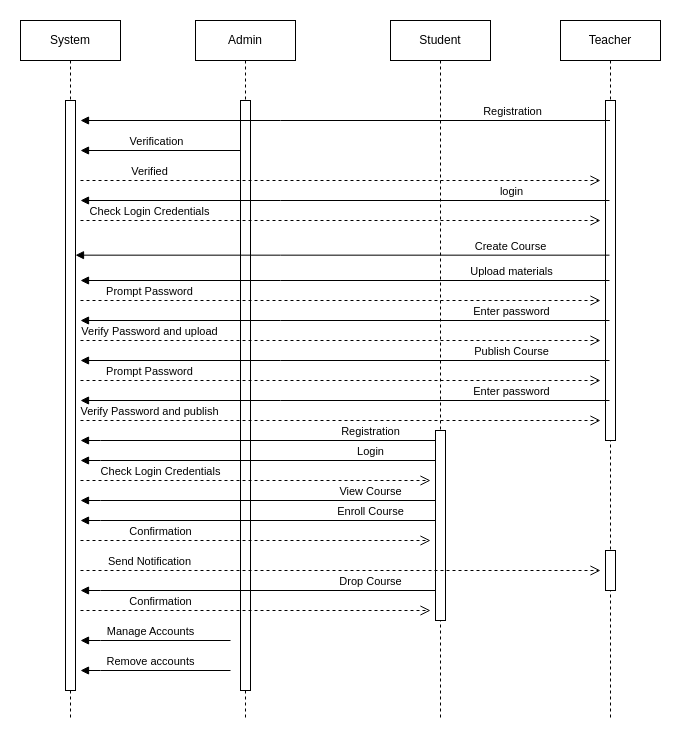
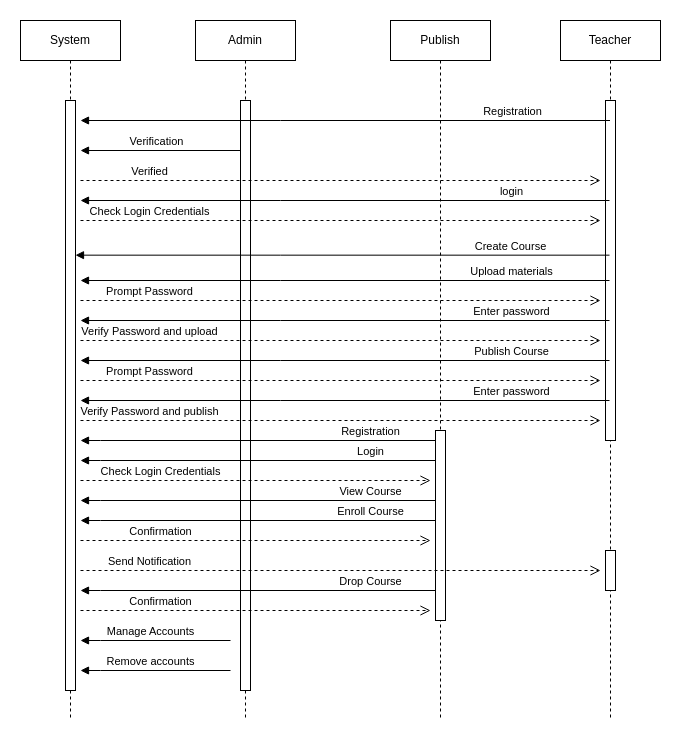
  <mxCell id="0" />
  <mxCell id="1" parent="0" />
  <mxCell id="2" value="System" style="shape=umlLifeline;perimeter=lifelinePerimeter;whiteSpace=wrap;html=1;container=0;dropTarget=0;collapsible=0;recursiveResize=0;outlineConnect=0;portConstraint=eastwest;newEdgeStyle={&quot;edgeStyle&quot;:&quot;elbowEdgeStyle&quot;,&quot;elbow&quot;:&quot;vertical&quot;,&quot;curved&quot;:0,&quot;rounded&quot;:0};" parent="1" vertex="1"><mxGeometry x="20" y="20" width="100" height="700" as="geometry" /></mxCell>
  <mxCell id="3" value="" style="html=1;points=[];perimeter=orthogonalPerimeter;outlineConnect=0;targetShapes=umlLifeline;portConstraint=eastwest;newEdgeStyle={&quot;edgeStyle&quot;:&quot;elbowEdgeStyle&quot;,&quot;elbow&quot;:&quot;vertical&quot;,&quot;curved&quot;:0,&quot;rounded&quot;:0};" parent="2" vertex="1"><mxGeometry x="45" y="80" width="10" height="590" as="geometry" /></mxCell>
  <mxCell id="4" value="Admin" style="shape=umlLifeline;perimeter=lifelinePerimeter;whiteSpace=wrap;html=1;container=0;dropTarget=0;collapsible=0;recursiveResize=0;outlineConnect=0;portConstraint=eastwest;newEdgeStyle={&quot;edgeStyle&quot;:&quot;elbowEdgeStyle&quot;,&quot;elbow&quot;:&quot;vertical&quot;,&quot;curved&quot;:0,&quot;rounded&quot;:0};" parent="1" vertex="1"><mxGeometry x="195" y="20" width="100" height="700" as="geometry" /></mxCell>
  <mxCell id="5" value="" style="html=1;points=[];perimeter=orthogonalPerimeter;outlineConnect=0;targetShapes=umlLifeline;portConstraint=eastwest;newEdgeStyle={&quot;edgeStyle&quot;:&quot;elbowEdgeStyle&quot;,&quot;elbow&quot;:&quot;vertical&quot;,&quot;curved&quot;:0,&quot;rounded&quot;:0};" parent="4" vertex="1"><mxGeometry x="45" y="80" width="10" height="590" as="geometry" /></mxCell>
  <mxCell id="6" value="Verified" style="html=1;verticalAlign=bottom;endArrow=open;dashed=1;endSize=8;edgeStyle=elbowEdgeStyle;elbow=vertical;curved=0;rounded=0;" parent="1" edge="1"><mxGeometry x="-0.736" relative="1" as="geometry"><mxPoint x="600" y="180" as="targetPoint" /><Array as="points"><mxPoint x="150" y="180" /><mxPoint x="100" y="210" /><mxPoint x="120" y="210" /><mxPoint x="155" y="210" /></Array><mxPoint x="80" y="180" as="sourcePoint" /><mxPoint as="offset" /></mxGeometry></mxCell>
- <mxCell id="7" value="Student" style="shape=umlLifeline;perimeter=lifelinePerimeter;whiteSpace=wrap;html=1;container=0;dropTarget=0;collapsible=0;recursiveResize=0;outlineConnect=0;portConstraint=eastwest;newEdgeStyle={&quot;edgeStyle&quot;:&quot;elbowEdgeStyle&quot;,&quot;elbow&quot;:&quot;vertical&quot;,&quot;curved&quot;:0,&quot;rounded&quot;:0};" vertex="1" parent="1"><mxGeometry x="390" y="20" width="100" height="700" as="geometry" /></mxCell>
+ <mxCell id="7" value="Publish" style="shape=umlLifeline;perimeter=lifelinePerimeter;whiteSpace=wrap;html=1;container=0;dropTarget=0;collapsible=0;recursiveResize=0;outlineConnect=0;portConstraint=eastwest;newEdgeStyle={&quot;edgeStyle&quot;:&quot;elbowEdgeStyle&quot;,&quot;elbow&quot;:&quot;vertical&quot;,&quot;curved&quot;:0,&quot;rounded&quot;:0};" vertex="1" parent="1"><mxGeometry x="390" y="20" width="100" height="700" as="geometry" /></mxCell>
  <mxCell id="8" value="" style="html=1;points=[];perimeter=orthogonalPerimeter;outlineConnect=0;targetShapes=umlLifeline;portConstraint=eastwest;newEdgeStyle={&quot;edgeStyle&quot;:&quot;elbowEdgeStyle&quot;,&quot;elbow&quot;:&quot;vertical&quot;,&quot;curved&quot;:0,&quot;rounded&quot;:0};" vertex="1" parent="7"><mxGeometry x="45" y="410" width="10" height="190" as="geometry" /></mxCell>
  <mxCell id="9" value="Teacher" style="shape=umlLifeline;perimeter=lifelinePerimeter;whiteSpace=wrap;html=1;container=0;dropTarget=0;collapsible=0;recursiveResize=0;outlineConnect=0;portConstraint=eastwest;newEdgeStyle={&quot;edgeStyle&quot;:&quot;elbowEdgeStyle&quot;,&quot;elbow&quot;:&quot;vertical&quot;,&quot;curved&quot;:0,&quot;rounded&quot;:0};" vertex="1" parent="1"><mxGeometry x="560" y="20" width="100" height="700" as="geometry" /></mxCell>
  <mxCell id="10" value="" style="html=1;points=[];perimeter=orthogonalPerimeter;outlineConnect=0;targetShapes=umlLifeline;portConstraint=eastwest;newEdgeStyle={&quot;edgeStyle&quot;:&quot;elbowEdgeStyle&quot;,&quot;elbow&quot;:&quot;vertical&quot;,&quot;curved&quot;:0,&quot;rounded&quot;:0};" vertex="1" parent="9"><mxGeometry x="45" y="80" width="10" height="340" as="geometry" /></mxCell>
  <mxCell id="11" value="" style="html=1;points=[];perimeter=orthogonalPerimeter;outlineConnect=0;targetShapes=umlLifeline;portConstraint=eastwest;newEdgeStyle={&quot;edgeStyle&quot;:&quot;elbowEdgeStyle&quot;,&quot;elbow&quot;:&quot;vertical&quot;,&quot;curved&quot;:0,&quot;rounded&quot;:0};" vertex="1" parent="9"><mxGeometry x="45" y="530" width="10" height="40" as="geometry" /></mxCell>
  <mxCell id="12" value="Registration" style="html=1;verticalAlign=bottom;endArrow=block;edgeStyle=elbowEdgeStyle;elbow=vertical;curved=0;rounded=0;" edge="1" parent="1" source="9"><mxGeometry x="-0.631" relative="1" as="geometry"><mxPoint x="550" y="160" as="sourcePoint" /><Array as="points"><mxPoint x="280" y="120" /><mxPoint x="165" y="160" /></Array><mxPoint x="80" y="120" as="targetPoint" /><mxPoint as="offset" /></mxGeometry></mxCell>
  <mxCell id="13" value="Verification" style="html=1;verticalAlign=bottom;endArrow=block;edgeStyle=elbowEdgeStyle;elbow=vertical;curved=0;rounded=0;" edge="1" parent="1"><mxGeometry x="0.238" relative="1" as="geometry"><mxPoint x="200" y="150" as="sourcePoint" /><Array as="points"><mxPoint x="240" y="150" /><mxPoint x="165" y="190" /></Array><mxPoint x="80" y="150" as="targetPoint" /><mxPoint as="offset" /></mxGeometry></mxCell>
  <mxCell id="14" value="login" style="html=1;verticalAlign=bottom;endArrow=block;edgeStyle=elbowEdgeStyle;elbow=vertical;curved=0;rounded=0;" edge="1" parent="1"><mxGeometry x="-0.631" relative="1" as="geometry"><mxPoint x="609" y="200" as="sourcePoint" /><Array as="points"><mxPoint x="280" y="200" /><mxPoint x="165" y="240" /></Array><mxPoint x="80" y="200" as="targetPoint" /><mxPoint as="offset" /></mxGeometry></mxCell>
  <mxCell id="15" value="Check Login Credentials" style="html=1;verticalAlign=bottom;endArrow=open;dashed=1;endSize=8;edgeStyle=elbowEdgeStyle;elbow=vertical;curved=0;rounded=0;" edge="1" parent="1"><mxGeometry x="-0.736" relative="1" as="geometry"><mxPoint x="600" y="220" as="targetPoint" /><Array as="points"><mxPoint x="150" y="220" /><mxPoint x="100" y="250" /><mxPoint x="120" y="250" /><mxPoint x="155" y="250" /></Array><mxPoint x="80" y="220" as="sourcePoint" /><mxPoint as="offset" /></mxGeometry></mxCell>
  <mxCell id="16" value="Create Course" style="html=1;verticalAlign=bottom;endArrow=block;edgeStyle=elbowEdgeStyle;elbow=vertical;curved=0;rounded=0;" edge="1" parent="1" target="3"><mxGeometry x="-0.631" relative="1" as="geometry"><mxPoint x="609" y="254.66" as="sourcePoint" /><Array as="points"><mxPoint x="280" y="254.66" /><mxPoint x="165" y="294.66" /></Array><mxPoint x="70" y="254.66" as="targetPoint" /><mxPoint as="offset" /></mxGeometry></mxCell>
  <mxCell id="17" value="Upload materials" style="html=1;verticalAlign=bottom;endArrow=block;edgeStyle=elbowEdgeStyle;elbow=vertical;curved=0;rounded=0;" edge="1" parent="1"><mxGeometry x="-0.631" relative="1" as="geometry"><mxPoint x="609" y="280" as="sourcePoint" /><Array as="points"><mxPoint x="280" y="280" /><mxPoint x="165" y="320" /></Array><mxPoint x="80" y="280" as="targetPoint" /><mxPoint as="offset" /></mxGeometry></mxCell>
  <mxCell id="18" value="Prompt Password" style="html=1;verticalAlign=bottom;endArrow=open;dashed=1;endSize=8;edgeStyle=elbowEdgeStyle;elbow=vertical;curved=0;rounded=0;" edge="1" parent="1"><mxGeometry x="-0.736" relative="1" as="geometry"><mxPoint x="600" y="300" as="targetPoint" /><Array as="points"><mxPoint x="150" y="300" /><mxPoint x="100" y="330" /><mxPoint x="120" y="330" /><mxPoint x="155" y="330" /></Array><mxPoint x="80" y="300" as="sourcePoint" /><mxPoint as="offset" /></mxGeometry></mxCell>
  <mxCell id="19" value="Enter password" style="html=1;verticalAlign=bottom;endArrow=block;edgeStyle=elbowEdgeStyle;elbow=vertical;curved=0;rounded=0;" edge="1" parent="1"><mxGeometry x="-0.631" relative="1" as="geometry"><mxPoint x="609" y="320" as="sourcePoint" /><Array as="points"><mxPoint x="280" y="320" /><mxPoint x="165" y="360" /></Array><mxPoint x="80" y="320" as="targetPoint" /><mxPoint as="offset" /></mxGeometry></mxCell>
  <mxCell id="20" value="Verify Password and upload" style="html=1;verticalAlign=bottom;endArrow=open;dashed=1;endSize=8;edgeStyle=elbowEdgeStyle;elbow=vertical;curved=0;rounded=0;" edge="1" parent="1"><mxGeometry x="-0.736" relative="1" as="geometry"><mxPoint x="600" y="340" as="targetPoint" /><Array as="points"><mxPoint x="150" y="340" /><mxPoint x="100" y="370" /><mxPoint x="120" y="370" /><mxPoint x="155" y="370" /></Array><mxPoint x="80" y="340" as="sourcePoint" /><mxPoint as="offset" /></mxGeometry></mxCell>
  <mxCell id="21" value="Publish Course" style="html=1;verticalAlign=bottom;endArrow=block;edgeStyle=elbowEdgeStyle;elbow=vertical;curved=0;rounded=0;" edge="1" parent="1"><mxGeometry x="-0.631" relative="1" as="geometry"><mxPoint x="609" y="360" as="sourcePoint" /><Array as="points"><mxPoint x="280" y="360" /><mxPoint x="165" y="400" /></Array><mxPoint x="80" y="360" as="targetPoint" /><mxPoint as="offset" /></mxGeometry></mxCell>
  <mxCell id="22" value="Prompt Password" style="html=1;verticalAlign=bottom;endArrow=open;dashed=1;endSize=8;edgeStyle=elbowEdgeStyle;elbow=vertical;curved=0;rounded=0;" edge="1" parent="1"><mxGeometry x="-0.736" relative="1" as="geometry"><mxPoint x="600" y="380" as="targetPoint" /><Array as="points"><mxPoint x="150" y="380" /><mxPoint x="100" y="410" /><mxPoint x="120" y="410" /><mxPoint x="155" y="410" /></Array><mxPoint x="80" y="380" as="sourcePoint" /><mxPoint as="offset" /></mxGeometry></mxCell>
  <mxCell id="23" value="Enter password" style="html=1;verticalAlign=bottom;endArrow=block;edgeStyle=elbowEdgeStyle;elbow=vertical;curved=0;rounded=0;" edge="1" parent="1"><mxGeometry x="-0.631" relative="1" as="geometry"><mxPoint x="609" y="400" as="sourcePoint" /><Array as="points"><mxPoint x="280" y="400" /><mxPoint x="165" y="440" /></Array><mxPoint x="80" y="400" as="targetPoint" /><mxPoint as="offset" /></mxGeometry></mxCell>
  <mxCell id="24" value="Verify Password and publish" style="html=1;verticalAlign=bottom;endArrow=open;dashed=1;endSize=8;edgeStyle=elbowEdgeStyle;elbow=vertical;curved=0;rounded=0;" edge="1" parent="1"><mxGeometry x="-0.736" relative="1" as="geometry"><mxPoint x="600" y="420" as="targetPoint" /><Array as="points"><mxPoint x="150" y="420" /><mxPoint x="100" y="450" /><mxPoint x="120" y="450" /><mxPoint x="155" y="450" /></Array><mxPoint x="80" y="420" as="sourcePoint" /><mxPoint as="offset" /></mxGeometry></mxCell>
  <mxCell id="25" value="Registration" style="html=1;verticalAlign=bottom;endArrow=block;edgeStyle=elbowEdgeStyle;elbow=vertical;curved=0;rounded=0;" edge="1" parent="1" source="8"><mxGeometry x="-0.631" relative="1" as="geometry"><mxPoint x="609" y="440" as="sourcePoint" /><Array as="points"><mxPoint x="100" y="440" /><mxPoint x="280" y="440" /><mxPoint x="165" y="480" /></Array><mxPoint x="80" y="440" as="targetPoint" /><mxPoint as="offset" /></mxGeometry></mxCell>
  <mxCell id="26" value="Login" style="html=1;verticalAlign=bottom;endArrow=block;edgeStyle=elbowEdgeStyle;elbow=vertical;curved=0;rounded=0;" edge="1" parent="1"><mxGeometry x="-0.631" relative="1" as="geometry"><mxPoint x="435" y="460" as="sourcePoint" /><Array as="points"><mxPoint x="100" y="460" /><mxPoint x="280" y="460" /><mxPoint x="165" y="500" /></Array><mxPoint x="80" y="460" as="targetPoint" /><mxPoint as="offset" /></mxGeometry></mxCell>
  <mxCell id="27" value="View Course" style="html=1;verticalAlign=bottom;endArrow=block;edgeStyle=elbowEdgeStyle;elbow=vertical;curved=0;rounded=0;" edge="1" parent="1"><mxGeometry x="-0.631" relative="1" as="geometry"><mxPoint x="435" y="500" as="sourcePoint" /><Array as="points"><mxPoint x="100" y="500" /><mxPoint x="280" y="500" /><mxPoint x="165" y="540" /></Array><mxPoint x="80" y="500" as="targetPoint" /><mxPoint as="offset" /></mxGeometry></mxCell>
  <mxCell id="28" value="Enroll Course" style="html=1;verticalAlign=bottom;endArrow=block;edgeStyle=elbowEdgeStyle;elbow=vertical;curved=0;rounded=0;" edge="1" parent="1"><mxGeometry x="-0.631" relative="1" as="geometry"><mxPoint x="435" y="520" as="sourcePoint" /><Array as="points"><mxPoint x="100" y="520" /><mxPoint x="280" y="520" /><mxPoint x="165" y="560" /></Array><mxPoint x="80" y="520" as="targetPoint" /><mxPoint as="offset" /></mxGeometry></mxCell>
  <mxCell id="29" value="Send Notification" style="html=1;verticalAlign=bottom;endArrow=open;dashed=1;endSize=8;edgeStyle=elbowEdgeStyle;elbow=vertical;curved=0;rounded=0;" edge="1" parent="1"><mxGeometry x="-0.736" relative="1" as="geometry"><mxPoint x="600" y="570" as="targetPoint" /><Array as="points"><mxPoint x="150" y="570" /><mxPoint x="100" y="600" /><mxPoint x="120" y="600" /><mxPoint x="155" y="600" /></Array><mxPoint x="80" y="570" as="sourcePoint" /><mxPoint as="offset" /></mxGeometry></mxCell>
  <mxCell id="30" value="Drop Course" style="html=1;verticalAlign=bottom;endArrow=block;edgeStyle=elbowEdgeStyle;elbow=vertical;curved=0;rounded=0;" edge="1" parent="1"><mxGeometry x="-0.631" relative="1" as="geometry"><mxPoint x="435" y="590" as="sourcePoint" /><Array as="points"><mxPoint x="100" y="590" /><mxPoint x="280" y="590" /><mxPoint x="165" y="630" /></Array><mxPoint x="80" y="590" as="targetPoint" /><mxPoint as="offset" /></mxGeometry></mxCell>
  <mxCell id="31" value="Manage Accounts" style="html=1;verticalAlign=bottom;endArrow=block;edgeStyle=elbowEdgeStyle;elbow=vertical;curved=0;rounded=0;" edge="1" parent="1"><mxGeometry x="0.067" relative="1" as="geometry"><mxPoint x="230" y="640" as="sourcePoint" /><Array as="points"><mxPoint x="100" y="640" /><mxPoint x="280" y="640" /><mxPoint x="165" y="680" /></Array><mxPoint x="80" y="640" as="targetPoint" /><mxPoint as="offset" /></mxGeometry></mxCell>
  <mxCell id="32" value="Remove accounts" style="html=1;verticalAlign=bottom;endArrow=block;edgeStyle=elbowEdgeStyle;elbow=vertical;curved=0;rounded=0;" edge="1" parent="1"><mxGeometry x="0.067" relative="1" as="geometry"><mxPoint x="230" y="670" as="sourcePoint" /><Array as="points"><mxPoint x="100" y="670" /><mxPoint x="280" y="670" /><mxPoint x="165" y="710" /></Array><mxPoint x="80" y="670" as="targetPoint" /><mxPoint as="offset" /></mxGeometry></mxCell>
  <mxCell id="33" value="Check Login Credentials" style="html=1;verticalAlign=bottom;endArrow=open;dashed=1;endSize=8;edgeStyle=elbowEdgeStyle;elbow=vertical;curved=0;rounded=0;" edge="1" parent="1"><mxGeometry x="-0.543" relative="1" as="geometry"><mxPoint x="430" y="480" as="targetPoint" /><Array as="points"><mxPoint x="150" y="480" /><mxPoint x="100" y="510" /><mxPoint x="120" y="510" /><mxPoint x="155" y="510" /></Array><mxPoint x="80" y="480" as="sourcePoint" /><mxPoint as="offset" /></mxGeometry></mxCell>
  <mxCell id="34" value="Confirmation" style="html=1;verticalAlign=bottom;endArrow=open;dashed=1;endSize=8;edgeStyle=elbowEdgeStyle;elbow=vertical;curved=0;rounded=0;" edge="1" parent="1"><mxGeometry x="-0.543" relative="1" as="geometry"><mxPoint x="430" y="540" as="targetPoint" /><Array as="points"><mxPoint x="150" y="540" /><mxPoint x="100" y="570" /><mxPoint x="120" y="570" /><mxPoint x="155" y="570" /></Array><mxPoint x="80" y="540" as="sourcePoint" /><mxPoint as="offset" /></mxGeometry></mxCell>
  <mxCell id="35" value="Confirmation" style="html=1;verticalAlign=bottom;endArrow=open;dashed=1;endSize=8;edgeStyle=elbowEdgeStyle;elbow=vertical;curved=0;rounded=0;" edge="1" parent="1"><mxGeometry x="-0.543" relative="1" as="geometry"><mxPoint x="430" y="610" as="targetPoint" /><Array as="points"><mxPoint x="150" y="610" /><mxPoint x="100" y="640" /><mxPoint x="120" y="640" /><mxPoint x="155" y="640" /></Array><mxPoint x="80" y="610" as="sourcePoint" /><mxPoint as="offset" /></mxGeometry></mxCell>
